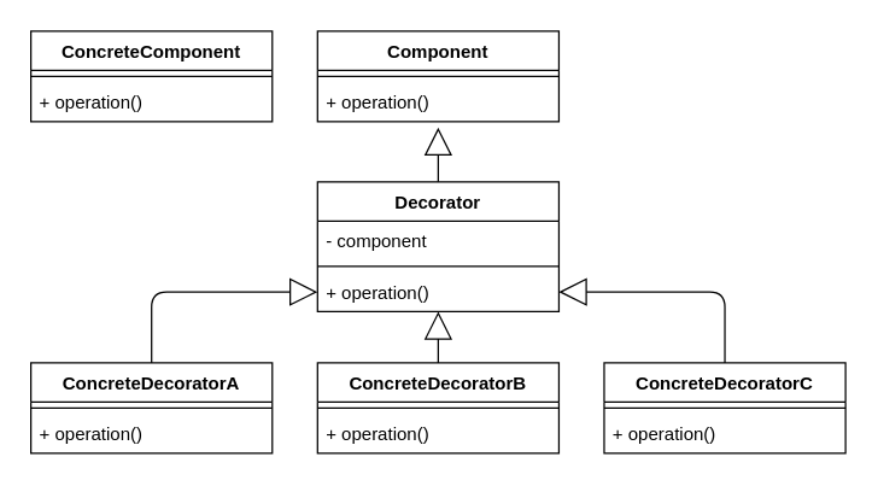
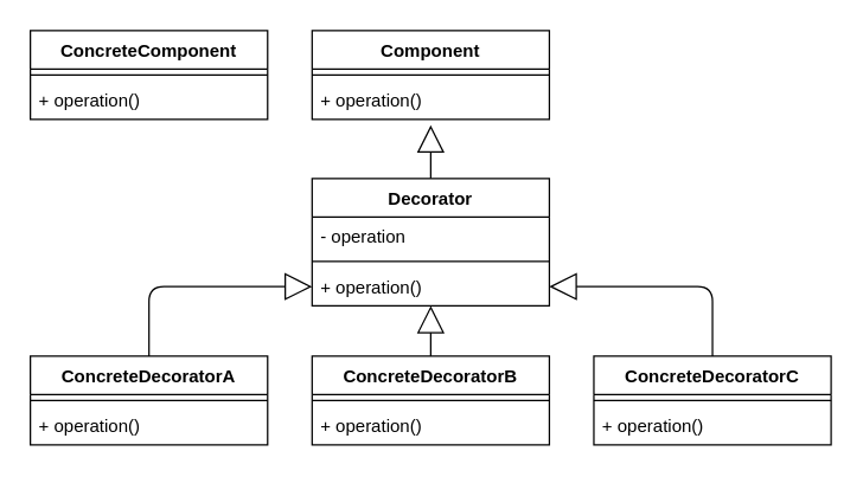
  <mxCell id="0" />
  <mxCell id="1" parent="0" />
  <mxCell id="2" value="Component" style="swimlane;fontStyle=1;align=center;verticalAlign=top;childLayout=stackLayout;horizontal=1;startSize=26;horizontalStack=0;resizeParent=1;resizeParentMax=0;resizeLast=0;collapsible=1;marginBottom=0;" parent="1" vertex="1"><mxGeometry x="210" y="20" width="160" height="60" as="geometry" /></mxCell>
  <mxCell id="3" value="" style="line;strokeWidth=1;fillColor=none;align=left;verticalAlign=middle;spacingTop=-1;spacingLeft=3;spacingRight=3;rotatable=0;labelPosition=right;points=[];portConstraint=eastwest;" parent="2" vertex="1"><mxGeometry y="26" width="160" height="8" as="geometry" /></mxCell>
  <mxCell id="4" value="+ operation()" style="text;strokeColor=none;fillColor=none;align=left;verticalAlign=top;spacingLeft=4;spacingRight=4;overflow=hidden;rotatable=0;points=[[0,0.5],[1,0.5]];portConstraint=eastwest;" parent="2" vertex="1"><mxGeometry y="34" width="160" height="26" as="geometry" /></mxCell>
  <mxCell id="5" value="ConcreteComponent" style="swimlane;fontStyle=1;align=center;verticalAlign=top;childLayout=stackLayout;horizontal=1;startSize=26;horizontalStack=0;resizeParent=1;resizeParentMax=0;resizeLast=0;collapsible=1;marginBottom=0;" parent="1" vertex="1"><mxGeometry x="20" y="20" width="160" height="60" as="geometry" /></mxCell>
  <mxCell id="6" value="" style="line;strokeWidth=1;fillColor=none;align=left;verticalAlign=middle;spacingTop=-1;spacingLeft=3;spacingRight=3;rotatable=0;labelPosition=right;points=[];portConstraint=eastwest;" parent="5" vertex="1"><mxGeometry y="26" width="160" height="8" as="geometry" /></mxCell>
  <mxCell id="7" value="+ operation()" style="text;strokeColor=none;fillColor=none;align=left;verticalAlign=top;spacingLeft=4;spacingRight=4;overflow=hidden;rotatable=0;points=[[0,0.5],[1,0.5]];portConstraint=eastwest;" parent="5" vertex="1"><mxGeometry y="34" width="160" height="26" as="geometry" /></mxCell>
  <mxCell id="8" value="Decorator" style="swimlane;fontStyle=1;align=center;verticalAlign=top;childLayout=stackLayout;horizontal=1;startSize=26;horizontalStack=0;resizeParent=1;resizeParentMax=0;resizeLast=0;collapsible=1;marginBottom=0;" parent="1" vertex="1"><mxGeometry x="210" y="120" width="160" height="86" as="geometry" /></mxCell>
- <mxCell id="9" value="- component" style="text;strokeColor=none;fillColor=none;align=left;verticalAlign=top;spacingLeft=4;spacingRight=4;overflow=hidden;rotatable=0;points=[[0,0.5],[1,0.5]];portConstraint=eastwest;" parent="8" vertex="1"><mxGeometry y="26" width="160" height="26" as="geometry" /></mxCell>
+ <mxCell id="9" value="- operation" style="text;strokeColor=none;fillColor=none;align=left;verticalAlign=top;spacingLeft=4;spacingRight=4;overflow=hidden;rotatable=0;points=[[0,0.5],[1,0.5]];portConstraint=eastwest;" parent="8" vertex="1"><mxGeometry y="26" width="160" height="26" as="geometry" /></mxCell>
  <mxCell id="10" value="" style="line;strokeWidth=1;fillColor=none;align=left;verticalAlign=middle;spacingTop=-1;spacingLeft=3;spacingRight=3;rotatable=0;labelPosition=right;points=[];portConstraint=eastwest;" parent="8" vertex="1"><mxGeometry y="52" width="160" height="8" as="geometry" /></mxCell>
  <mxCell id="11" value="+ operation()" style="text;strokeColor=none;fillColor=none;align=left;verticalAlign=top;spacingLeft=4;spacingRight=4;overflow=hidden;rotatable=0;points=[[0,0.5],[1,0.5]];portConstraint=eastwest;" parent="8" vertex="1"><mxGeometry y="60" width="160" height="26" as="geometry" /></mxCell>
  <mxCell id="12" value="ConcreteDecoratorA" style="swimlane;fontStyle=1;align=center;verticalAlign=top;childLayout=stackLayout;horizontal=1;startSize=26;horizontalStack=0;resizeParent=1;resizeParentMax=0;resizeLast=0;collapsible=1;marginBottom=0;" parent="1" vertex="1"><mxGeometry x="20" y="240" width="160" height="60" as="geometry" /></mxCell>
  <mxCell id="13" value="" style="line;strokeWidth=1;fillColor=none;align=left;verticalAlign=middle;spacingTop=-1;spacingLeft=3;spacingRight=3;rotatable=0;labelPosition=right;points=[];portConstraint=eastwest;" parent="12" vertex="1"><mxGeometry y="26" width="160" height="8" as="geometry" /></mxCell>
  <mxCell id="14" value="+ operation()" style="text;strokeColor=none;fillColor=none;align=left;verticalAlign=top;spacingLeft=4;spacingRight=4;overflow=hidden;rotatable=0;points=[[0,0.5],[1,0.5]];portConstraint=eastwest;" parent="12" vertex="1"><mxGeometry y="34" width="160" height="26" as="geometry" /></mxCell>
  <mxCell id="15" value="ConcreteDecoratorB" style="swimlane;fontStyle=1;align=center;verticalAlign=top;childLayout=stackLayout;horizontal=1;startSize=26;horizontalStack=0;resizeParent=1;resizeParentMax=0;resizeLast=0;collapsible=1;marginBottom=0;" parent="1" vertex="1"><mxGeometry x="210" y="240" width="160" height="60" as="geometry" /></mxCell>
  <mxCell id="16" value="" style="line;strokeWidth=1;fillColor=none;align=left;verticalAlign=middle;spacingTop=-1;spacingLeft=3;spacingRight=3;rotatable=0;labelPosition=right;points=[];portConstraint=eastwest;" parent="15" vertex="1"><mxGeometry y="26" width="160" height="8" as="geometry" /></mxCell>
  <mxCell id="17" value="+ operation()" style="text;strokeColor=none;fillColor=none;align=left;verticalAlign=top;spacingLeft=4;spacingRight=4;overflow=hidden;rotatable=0;points=[[0,0.5],[1,0.5]];portConstraint=eastwest;" parent="15" vertex="1"><mxGeometry y="34" width="160" height="26" as="geometry" /></mxCell>
  <mxCell id="18" value="ConcreteDecoratorC" style="swimlane;fontStyle=1;align=center;verticalAlign=top;childLayout=stackLayout;horizontal=1;startSize=26;horizontalStack=0;resizeParent=1;resizeParentMax=0;resizeLast=0;collapsible=1;marginBottom=0;" parent="1" vertex="1"><mxGeometry x="400" y="240" width="160" height="60" as="geometry" /></mxCell>
  <mxCell id="19" value="" style="line;strokeWidth=1;fillColor=none;align=left;verticalAlign=middle;spacingTop=-1;spacingLeft=3;spacingRight=3;rotatable=0;labelPosition=right;points=[];portConstraint=eastwest;" parent="18" vertex="1"><mxGeometry y="26" width="160" height="8" as="geometry" /></mxCell>
  <mxCell id="20" value="+ operation()" style="text;strokeColor=none;fillColor=none;align=left;verticalAlign=top;spacingLeft=4;spacingRight=4;overflow=hidden;rotatable=0;points=[[0,0.5],[1,0.5]];portConstraint=eastwest;" parent="18" vertex="1"><mxGeometry y="34" width="160" height="26" as="geometry" /></mxCell>
  <mxCell id="21" value="" style="endArrow=block;endSize=16;endFill=0;html=1;entryX=0.5;entryY=1.154;entryDx=0;entryDy=0;entryPerimeter=0;exitX=0.5;exitY=0;exitDx=0;exitDy=0;" parent="1" source="8" target="4" edge="1"><mxGeometry width="160" relative="1" as="geometry"><mxPoint x="280" y="120" as="sourcePoint" /><mxPoint x="440" y="120" as="targetPoint" /></mxGeometry></mxCell>
  <mxCell id="22" value="" style="endArrow=block;endSize=16;endFill=0;html=1;exitX=0.5;exitY=0;exitDx=0;exitDy=0;entryX=0;entryY=0.5;entryDx=0;entryDy=0;" parent="1" source="12" target="11" edge="1"><mxGeometry x="0.214" y="-9" width="160" relative="1" as="geometry"><mxPoint x="250" y="200" as="sourcePoint" /><mxPoint x="410" y="200" as="targetPoint" /><mxPoint as="offset" /><Array as="points"><mxPoint x="100" y="240" /><mxPoint x="100" y="193" /><mxPoint x="170" y="193" /></Array></mxGeometry></mxCell>
  <mxCell id="23" value="" style="endArrow=block;endSize=16;endFill=0;html=1;exitX=0.5;exitY=0;exitDx=0;exitDy=0;entryX=1;entryY=0.5;entryDx=0;entryDy=0;" parent="1" source="18" target="11" edge="1"><mxGeometry width="160" relative="1" as="geometry"><mxPoint x="540" y="210" as="sourcePoint" /><mxPoint x="700" y="210" as="targetPoint" /><Array as="points"><mxPoint x="480" y="193" /></Array></mxGeometry></mxCell>
  <mxCell id="24" value="" style="endArrow=block;endSize=16;endFill=0;html=1;entryX=0.5;entryY=1;entryDx=0;entryDy=0;entryPerimeter=0;exitX=0.5;exitY=0;exitDx=0;exitDy=0;" parent="1" target="11" edge="1" source="15"><mxGeometry width="160" relative="1" as="geometry"><mxPoint x="280" y="270" as="sourcePoint" /><mxPoint x="440" y="270" as="targetPoint" /></mxGeometry></mxCell>
